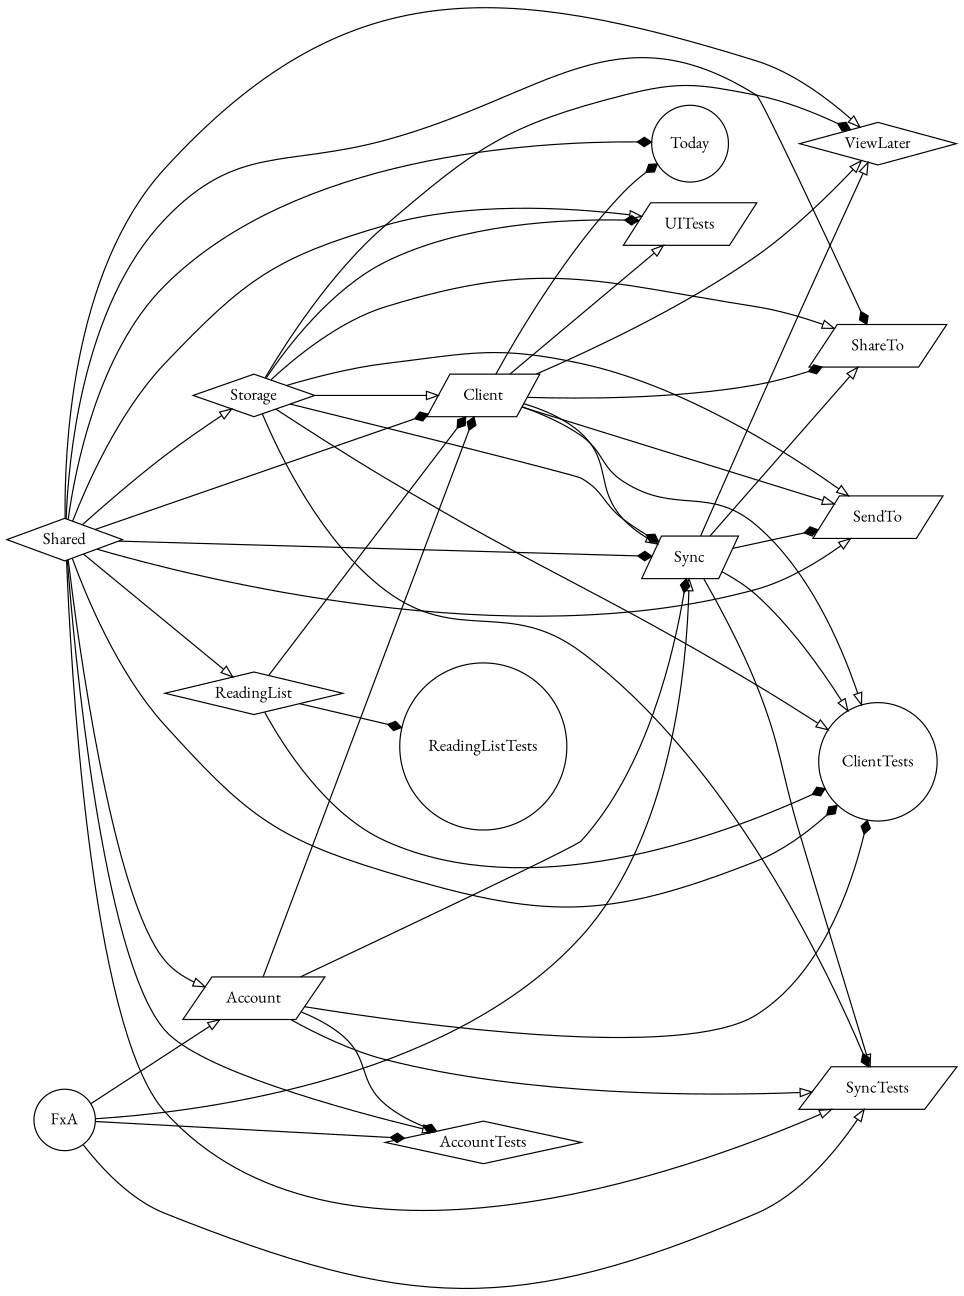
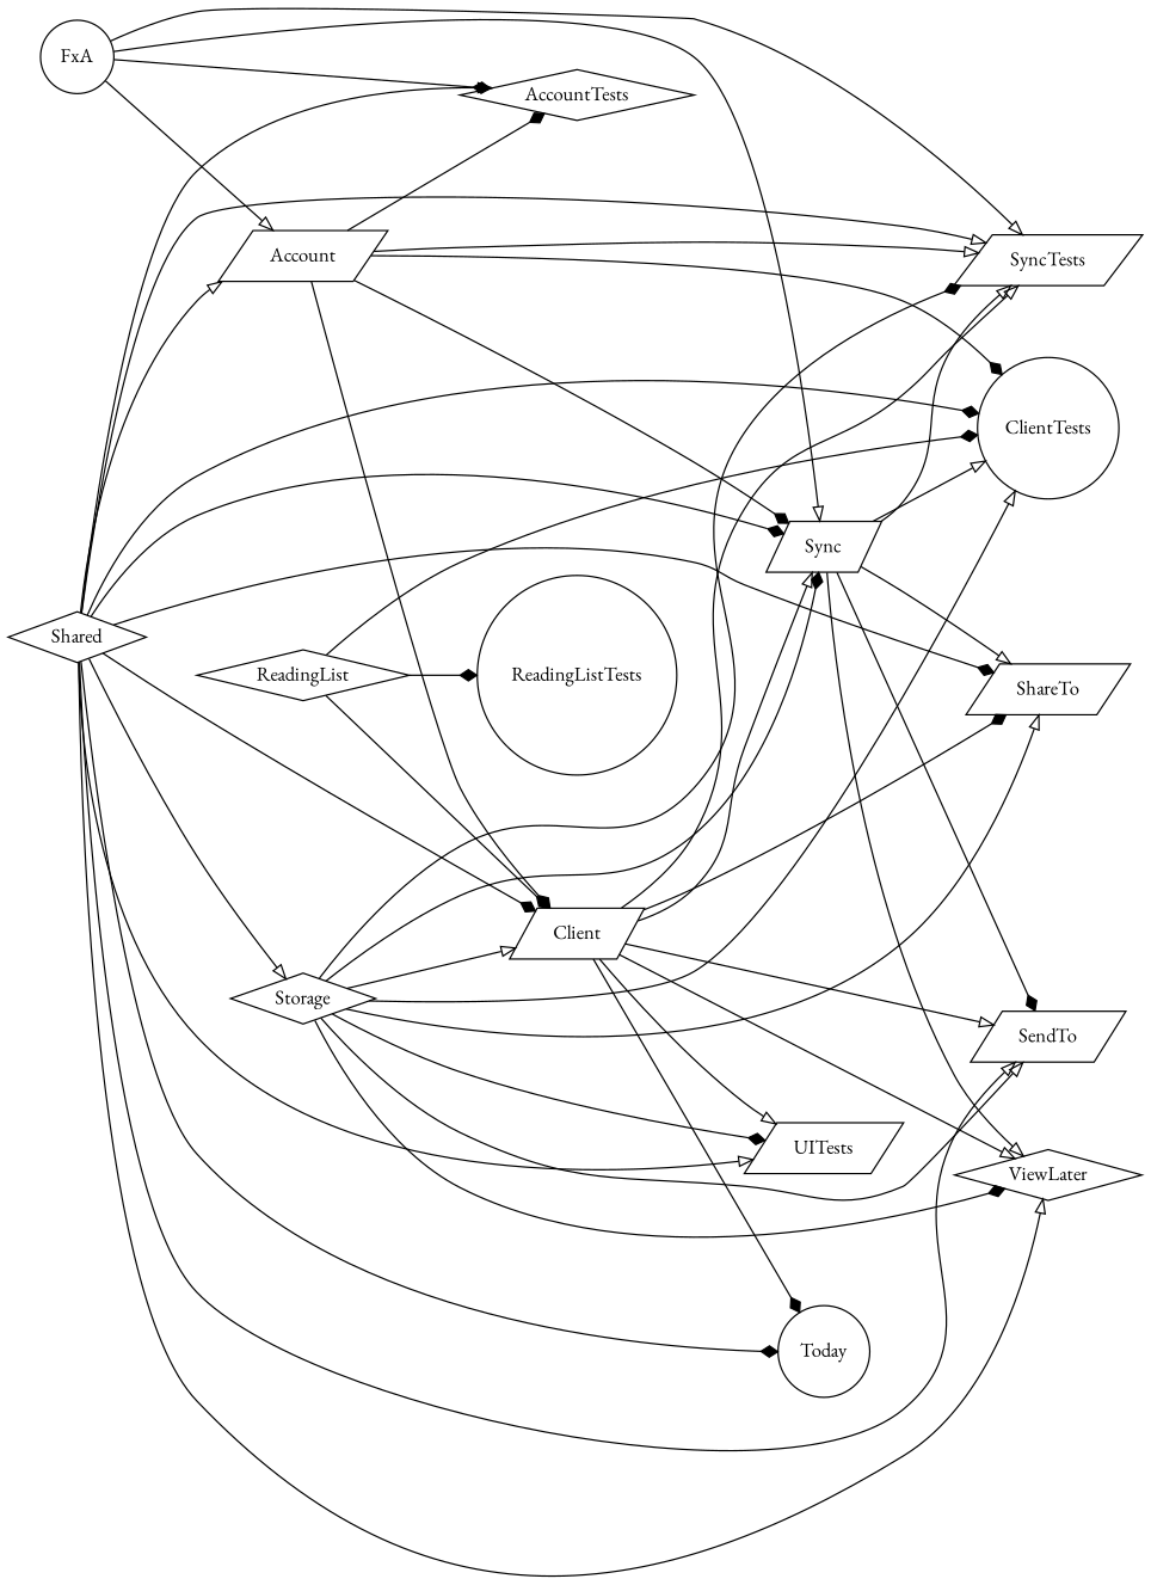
  digraph {
    fontname="EB Garamond"
    rankdir=LR
    node [fontname="EB Garamond" shape=parallelogram]
    edge [arrowhead=onormal fontname="EB Garamond"]
    Shared [shape=diamond]
    Storage [shape=diamond]
    Client
    ClientTests [shape=circle]
    ViewLater [shape=diamond]
    ReadingList [shape=diamond]
    SendTo
    ShareTo
    Account
    AccountTests [shape=diamond]
    Sync
    SyncTests
    UITests
    Today [shape=circle]
    ReadingListTests [shape=circle]
    FxA [shape=circle]
    Shared -> Storage
    Shared -> Client [arrowhead=diamond]
    Shared -> ClientTests [arrowhead=diamond]
    Shared -> ViewLater
-   Shared -> ReadingList
    Shared -> SendTo
    Shared -> ShareTo [arrowhead=diamond]
    Shared -> Account
    Shared -> AccountTests
    Shared -> Sync [arrowhead=diamond]
    Shared -> SyncTests
    Shared -> UITests
    Shared -> Today [arrowhead=diamond]
    Storage -> Client
    Storage -> ClientTests
    Storage -> ViewLater [arrowhead=diamond]
    Storage -> SendTo
    Storage -> ShareTo
    Storage -> Sync [arrowhead=diamond]
    Storage -> SyncTests [arrowhead=diamond]
    Storage -> UITests [arrowhead=diamond]
-   Client -> ClientTests
+   Client -> SyncTests
    Client -> ViewLater
    Client -> SendTo
    Client -> ShareTo [arrowhead=diamond]
    Client -> Sync
    Client -> UITests
    Client -> Today [arrowhead=diamond]
    ReadingList -> Client [arrowhead=diamond]
    ReadingList -> ClientTests [arrowhead=diamond]
    ReadingList -> ReadingListTests [arrowhead=diamond]
    Account -> Client [arrowhead=diamond]
    Account -> ClientTests [arrowhead=diamond]
    Account -> AccountTests [arrowhead=diamond]
    Account -> Sync [arrowhead=diamond]
    Account -> SyncTests
    Sync -> ClientTests
    Sync -> ViewLater
    Sync -> SendTo [arrowhead=diamond]
    Sync -> ShareTo
    Sync -> SyncTests
    FxA -> Account
    FxA -> AccountTests [arrowhead=diamond]
    FxA -> Sync
    FxA -> SyncTests
  }
